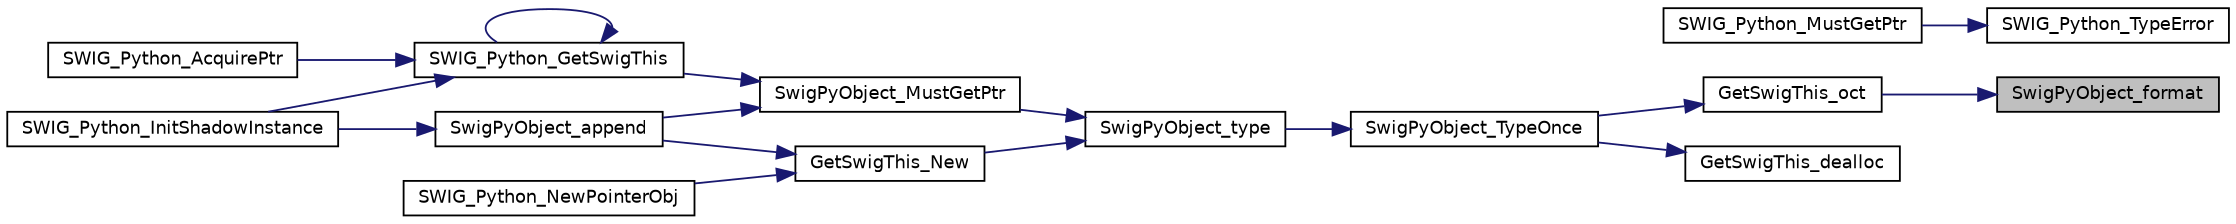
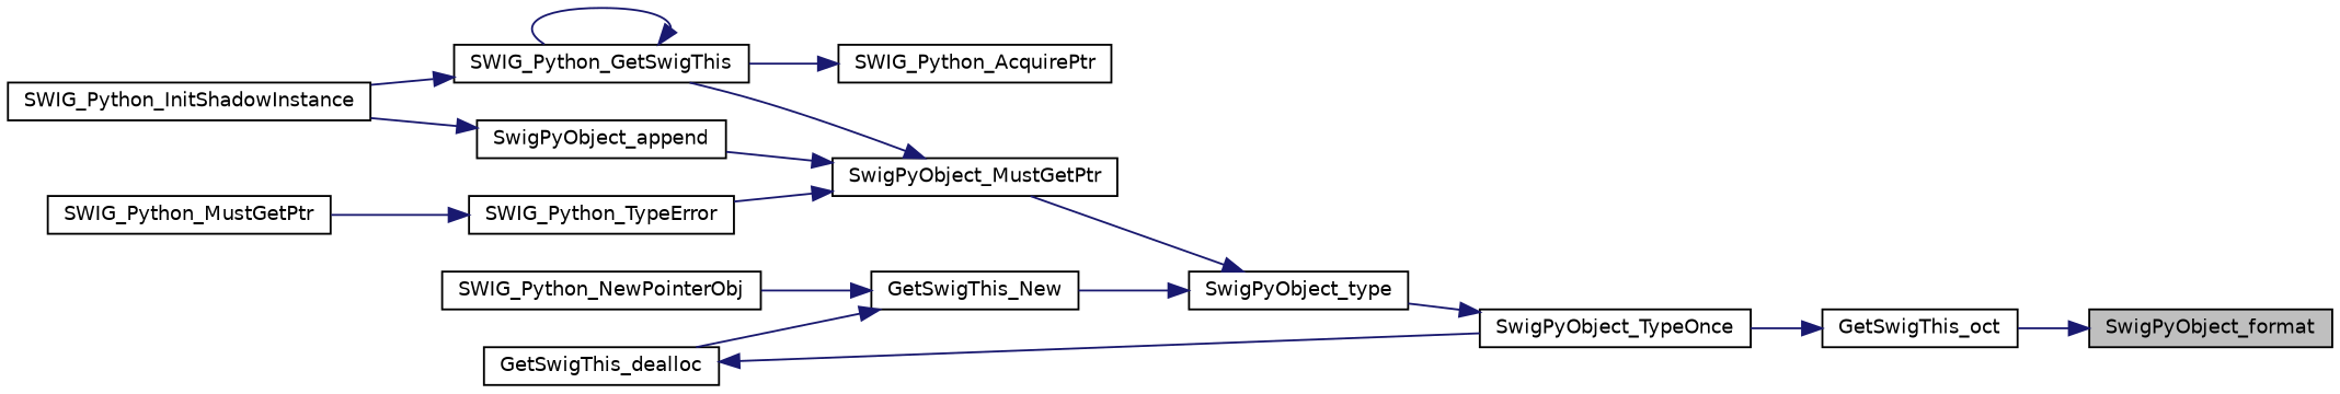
  digraph {
    rankdir=RL
    node [color=black fillcolor=white fontname=Helvetica fontsize=10 shape=record style=filled]
    edge [color=midnightblue dir=back fontname=Helvetica fontsize=10 labelfontname=Helvetica labelfontsize=10 style=solid]
    n1 [fillcolor=grey75 fontcolor=black height=0.2 label=SwigPyObject_format width=0.4]
    n2 [height=0.2 label=GetSwigThis_oct width=0.4]
    n3 [height=0.2 label=SwigPyObject_TypeOnce width=0.4]
    n4 [height=0.2 label=SwigPyObject_type width=0.4]
    n5 [height=0.2 label=SwigPyObject_MustGetPtr width=0.4]
    n6 [height=0.2 label=GetSwigThis_New width=0.4]
    n7 [height=0.2 label=SWIG_Python_GetSwigThis width=0.4]
    n8 [height=0.2 label=SWIG_Python_TypeError width=0.4]
    n9 [height=0.2 label=SwigPyObject_append width=0.4]
    n10 [height=0.2 label=SWIG_Python_NewPointerObj width=0.4]
    n11 [height=0.2 label=GetSwigThis_dealloc width=0.4]
    n12 [height=0.2 label=SWIG_Python_AcquirePtr width=0.4]
    n13 [height=0.2 label=SWIG_Python_InitShadowInstance width=0.4]
    n14 [height=0.2 label=SWIG_Python_MustGetPtr width=0.4]
    n1 -> n2
    n2 -> n3
    n3 -> n4
    n4 -> n5
    n4 -> n6
    n5 -> n7
+   n5 -> n8
    n5 -> n9
    n6 -> n10
-   n6 -> n9
+   n6 -> n11
    n7 -> n7
-   n7 -> n12
+   n12 -> n7
    n7 -> n13
    n8 -> n14
    n9 -> n13
    n11 -> n3
  }
